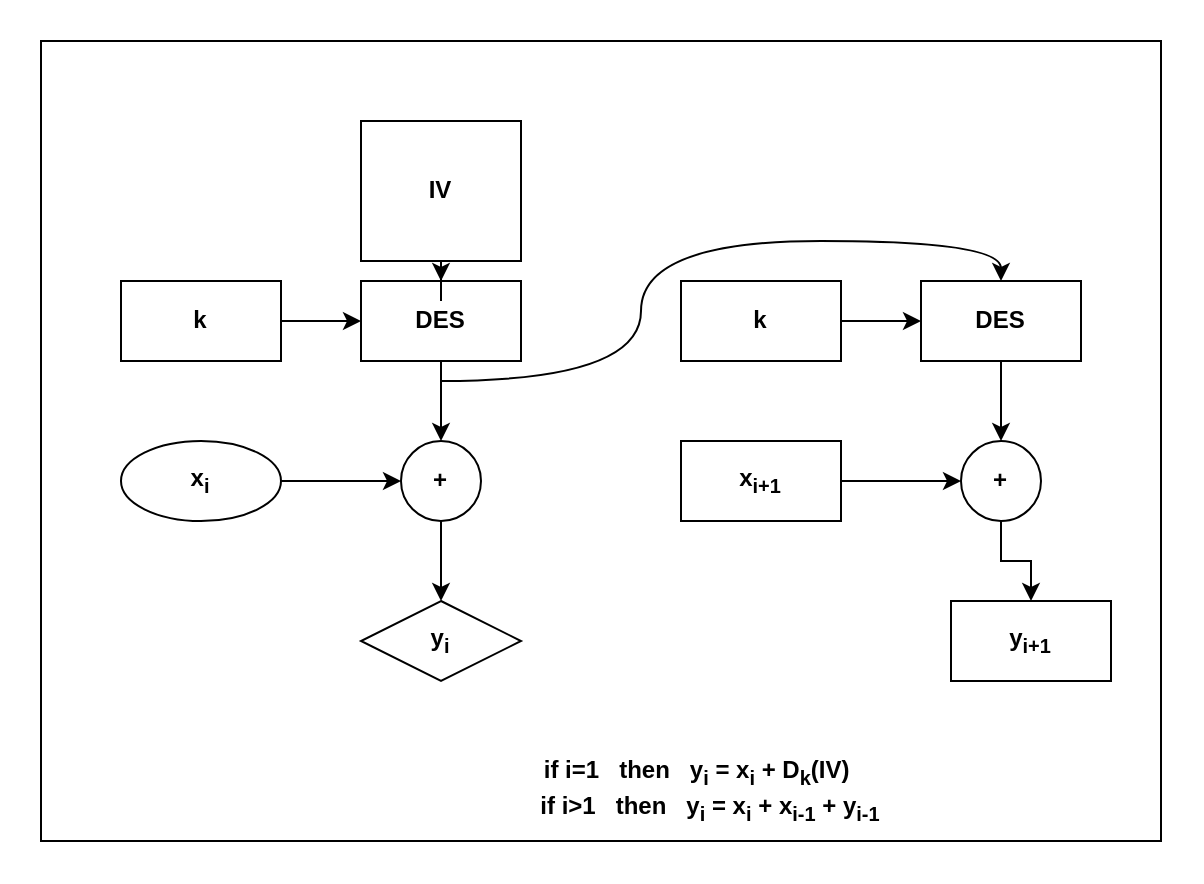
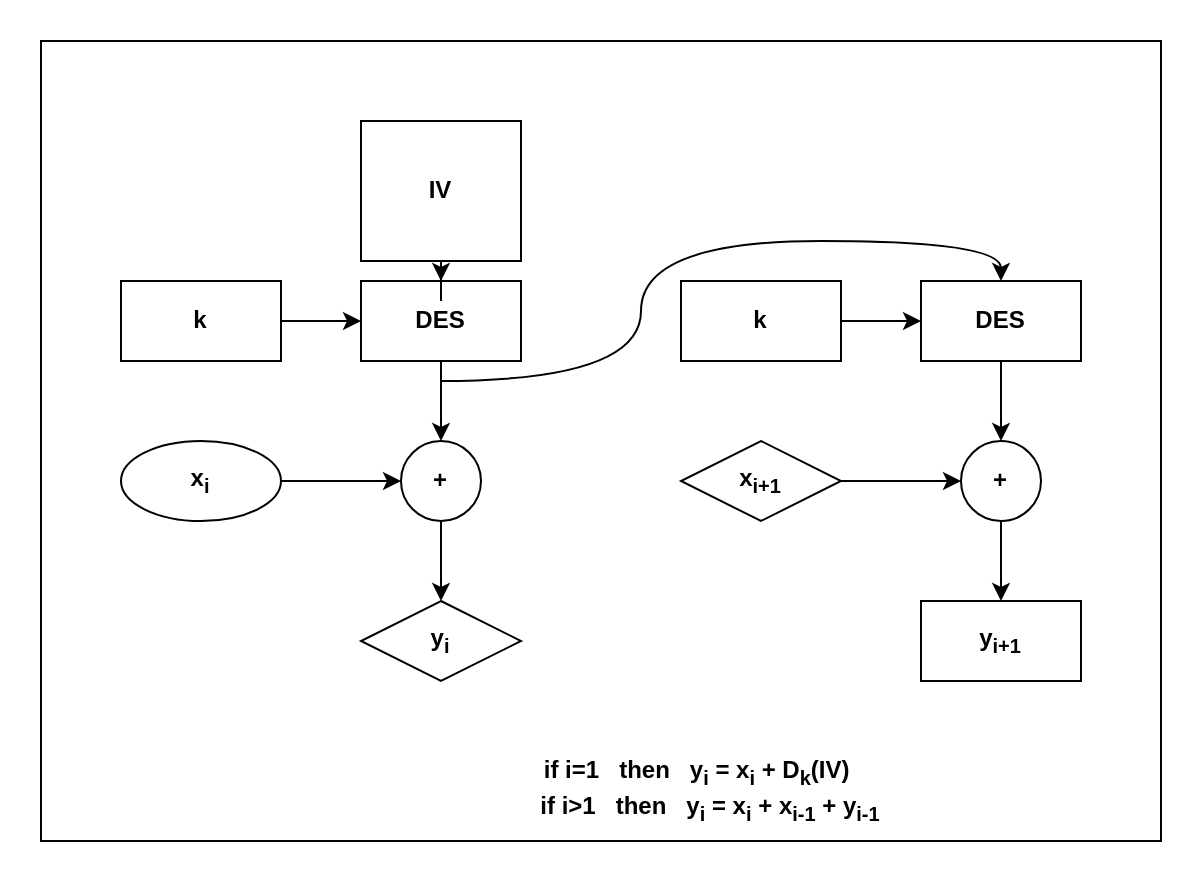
  <mxCell id="0" />
  <mxCell id="1" parent="0" />
  <mxCell id="2" value="" style="rounded=0;whiteSpace=wrap;html=1;" vertex="1" parent="1"><mxGeometry x="20" y="20" width="560" height="400" as="geometry" /></mxCell>
  <mxCell id="3" style="edgeStyle=orthogonalEdgeStyle;rounded=0;orthogonalLoop=1;jettySize=auto;html=1;entryX=0;entryY=0.5;entryDx=0;entryDy=0;fontStyle=1" edge="1" parent="1" source="4" target="21"><mxGeometry relative="1" as="geometry" /></mxCell>
  <mxCell id="4" value="x&lt;sub&gt;i&lt;/sub&gt;" style="ellipse;whiteSpace=wrap;html=1;fontStyle=1;" parent="1" vertex="1"><mxGeometry x="60" y="220" width="80" height="40" as="geometry" /></mxCell>
  <mxCell id="5" style="edgeStyle=orthogonalEdgeStyle;rounded=0;orthogonalLoop=1;jettySize=auto;html=1;entryX=0.5;entryY=0;entryDx=0;entryDy=0;fontStyle=1" edge="1" parent="1" source="7" target="21"><mxGeometry relative="1" as="geometry" /></mxCell>
  <mxCell id="6" style="edgeStyle=orthogonalEdgeStyle;orthogonalLoop=1;jettySize=auto;html=1;entryX=0.5;entryY=0;entryDx=0;entryDy=0;curved=1;fontStyle=1" edge="1" parent="1" target="14"><mxGeometry relative="1" as="geometry"><mxPoint x="220" y="190" as="sourcePoint" /><Array as="points"><mxPoint x="320" y="190" /><mxPoint x="320" y="120" /><mxPoint x="500" y="120" /></Array></mxGeometry></mxCell>
  <mxCell id="7" value="DES" style="rounded=0;whiteSpace=wrap;html=1;fontStyle=1" parent="1" vertex="1"><mxGeometry x="180" y="140" width="80" height="40" as="geometry" /></mxCell>
  <mxCell id="8" value="y&lt;sub&gt;i&lt;/sub&gt;" style="rhombus;whiteSpace=wrap;html=1;fontStyle=1;" parent="1" vertex="1"><mxGeometry x="180" y="300" width="80" height="40" as="geometry" /></mxCell>
  <mxCell id="9" style="edgeStyle=orthogonalEdgeStyle;rounded=0;orthogonalLoop=1;jettySize=auto;html=1;entryX=0;entryY=0.5;entryDx=0;entryDy=0;fontStyle=1" edge="1" parent="1" source="10" target="7"><mxGeometry relative="1" as="geometry" /></mxCell>
  <mxCell id="10" value="k" style="rounded=0;whiteSpace=wrap;html=1;fontStyle=1" parent="1" vertex="1"><mxGeometry x="60" y="140" width="80" height="40" as="geometry" /></mxCell>
  <mxCell id="11" style="edgeStyle=orthogonalEdgeStyle;rounded=0;orthogonalLoop=1;jettySize=auto;html=1;entryX=0.5;entryY=0;entryDx=0;entryDy=0;fontStyle=1" edge="1" parent="1" source="12" target="7"><mxGeometry relative="1" as="geometry" /></mxCell>
  <mxCell id="12" value="IV" style="rounded=0;whiteSpace=wrap;html=1;fontStyle=1" parent="1" vertex="1"><mxGeometry x="180" y="60" width="80" height="70" as="geometry" /></mxCell>
  <mxCell id="13" style="edgeStyle=orthogonalEdgeStyle;rounded=0;orthogonalLoop=1;jettySize=auto;html=1;entryX=0.5;entryY=0;entryDx=0;entryDy=0;fontStyle=1" edge="1" parent="1" source="14" target="23"><mxGeometry relative="1" as="geometry" /></mxCell>
  <mxCell id="14" value="DES" style="rounded=0;whiteSpace=wrap;html=1;fontStyle=1" parent="1" vertex="1"><mxGeometry x="460" y="140" width="80" height="40" as="geometry" /></mxCell>
  <mxCell id="15" style="edgeStyle=orthogonalEdgeStyle;rounded=0;orthogonalLoop=1;jettySize=auto;html=1;entryX=0;entryY=0.5;entryDx=0;entryDy=0;fontStyle=1" edge="1" parent="1" source="16" target="14"><mxGeometry relative="1" as="geometry" /></mxCell>
  <mxCell id="16" value="k" style="rounded=0;whiteSpace=wrap;html=1;fontStyle=1" parent="1" vertex="1"><mxGeometry x="340" y="140" width="80" height="40" as="geometry" /></mxCell>
  <mxCell id="17" style="edgeStyle=orthogonalEdgeStyle;rounded=0;orthogonalLoop=1;jettySize=auto;html=1;entryX=0;entryY=0.5;entryDx=0;entryDy=0;fontStyle=1" edge="1" parent="1" source="18" target="23"><mxGeometry relative="1" as="geometry" /></mxCell>
- <mxCell id="18" value="x&lt;sub&gt;i+1&lt;/sub&gt;" style="rounded=0;whiteSpace=wrap;html=1;fontStyle=1" parent="1" vertex="1"><mxGeometry x="340" y="220" width="80" height="40" as="geometry" /></mxCell>
- <mxCell id="19" value="y&lt;sub&gt;i+1&lt;/sub&gt;" style="rounded=0;whiteSpace=wrap;html=1;fontStyle=1" parent="1" vertex="1"><mxGeometry x="475" y="300" width="80" height="40" as="geometry" /></mxCell>
+ <mxCell id="18" value="x&lt;sub&gt;i+1&lt;/sub&gt;" style="rhombus;whiteSpace=wrap;html=1;fontStyle=1;" parent="1" vertex="1"><mxGeometry x="340" y="220" width="80" height="40" as="geometry" /></mxCell>
+ <mxCell id="19" value="y&lt;sub&gt;i+1&lt;/sub&gt;" style="rounded=0;whiteSpace=wrap;html=1;fontStyle=1" parent="1" vertex="1"><mxGeometry x="460" y="300" width="80" height="40" as="geometry" /></mxCell>
  <mxCell id="20" style="edgeStyle=orthogonalEdgeStyle;rounded=0;orthogonalLoop=1;jettySize=auto;html=1;entryX=0.5;entryY=0;entryDx=0;entryDy=0;fontStyle=1" edge="1" parent="1" source="21" target="8"><mxGeometry relative="1" as="geometry" /></mxCell>
  <mxCell id="21" value="+" style="ellipse;whiteSpace=wrap;html=1;aspect=fixed;fontStyle=1" parent="1" vertex="1"><mxGeometry x="200" y="220" width="40" height="40" as="geometry" /></mxCell>
  <mxCell id="22" style="edgeStyle=orthogonalEdgeStyle;rounded=0;orthogonalLoop=1;jettySize=auto;html=1;entryX=0.5;entryY=0;entryDx=0;entryDy=0;fontStyle=1" edge="1" parent="1" source="23" target="19"><mxGeometry relative="1" as="geometry" /></mxCell>
  <mxCell id="23" value="+" style="ellipse;whiteSpace=wrap;html=1;aspect=fixed;fontStyle=1" parent="1" vertex="1"><mxGeometry x="480" y="220" width="40" height="40" as="geometry" /></mxCell>
  <mxCell id="24" value="&lt;div&gt;if i=1&amp;nbsp;&amp;nbsp; then&amp;nbsp;&amp;nbsp; y&lt;sub&gt;i&lt;/sub&gt; = x&lt;sub&gt;i&lt;/sub&gt; + D&lt;sub&gt;k&lt;/sub&gt;(IV)&amp;nbsp;&amp;nbsp;&amp;nbsp;&amp;nbsp; &lt;br&gt;&lt;/div&gt;&lt;div&gt;if i&amp;gt;1&amp;nbsp;&amp;nbsp; then&amp;nbsp;&amp;nbsp; y&lt;sub&gt;i&lt;/sub&gt; = x&lt;sub&gt;i&lt;/sub&gt; + x&lt;sub&gt;i-1&lt;/sub&gt; + y&lt;sub&gt;i-1&lt;/sub&gt;&lt;br&gt;&lt;/div&gt;" style="text;html=1;strokeColor=none;fillColor=none;align=center;verticalAlign=middle;whiteSpace=wrap;rounded=0;fontStyle=1" vertex="1" parent="1"><mxGeometry x="160" y="380" width="390" height="30" as="geometry" /></mxCell>
